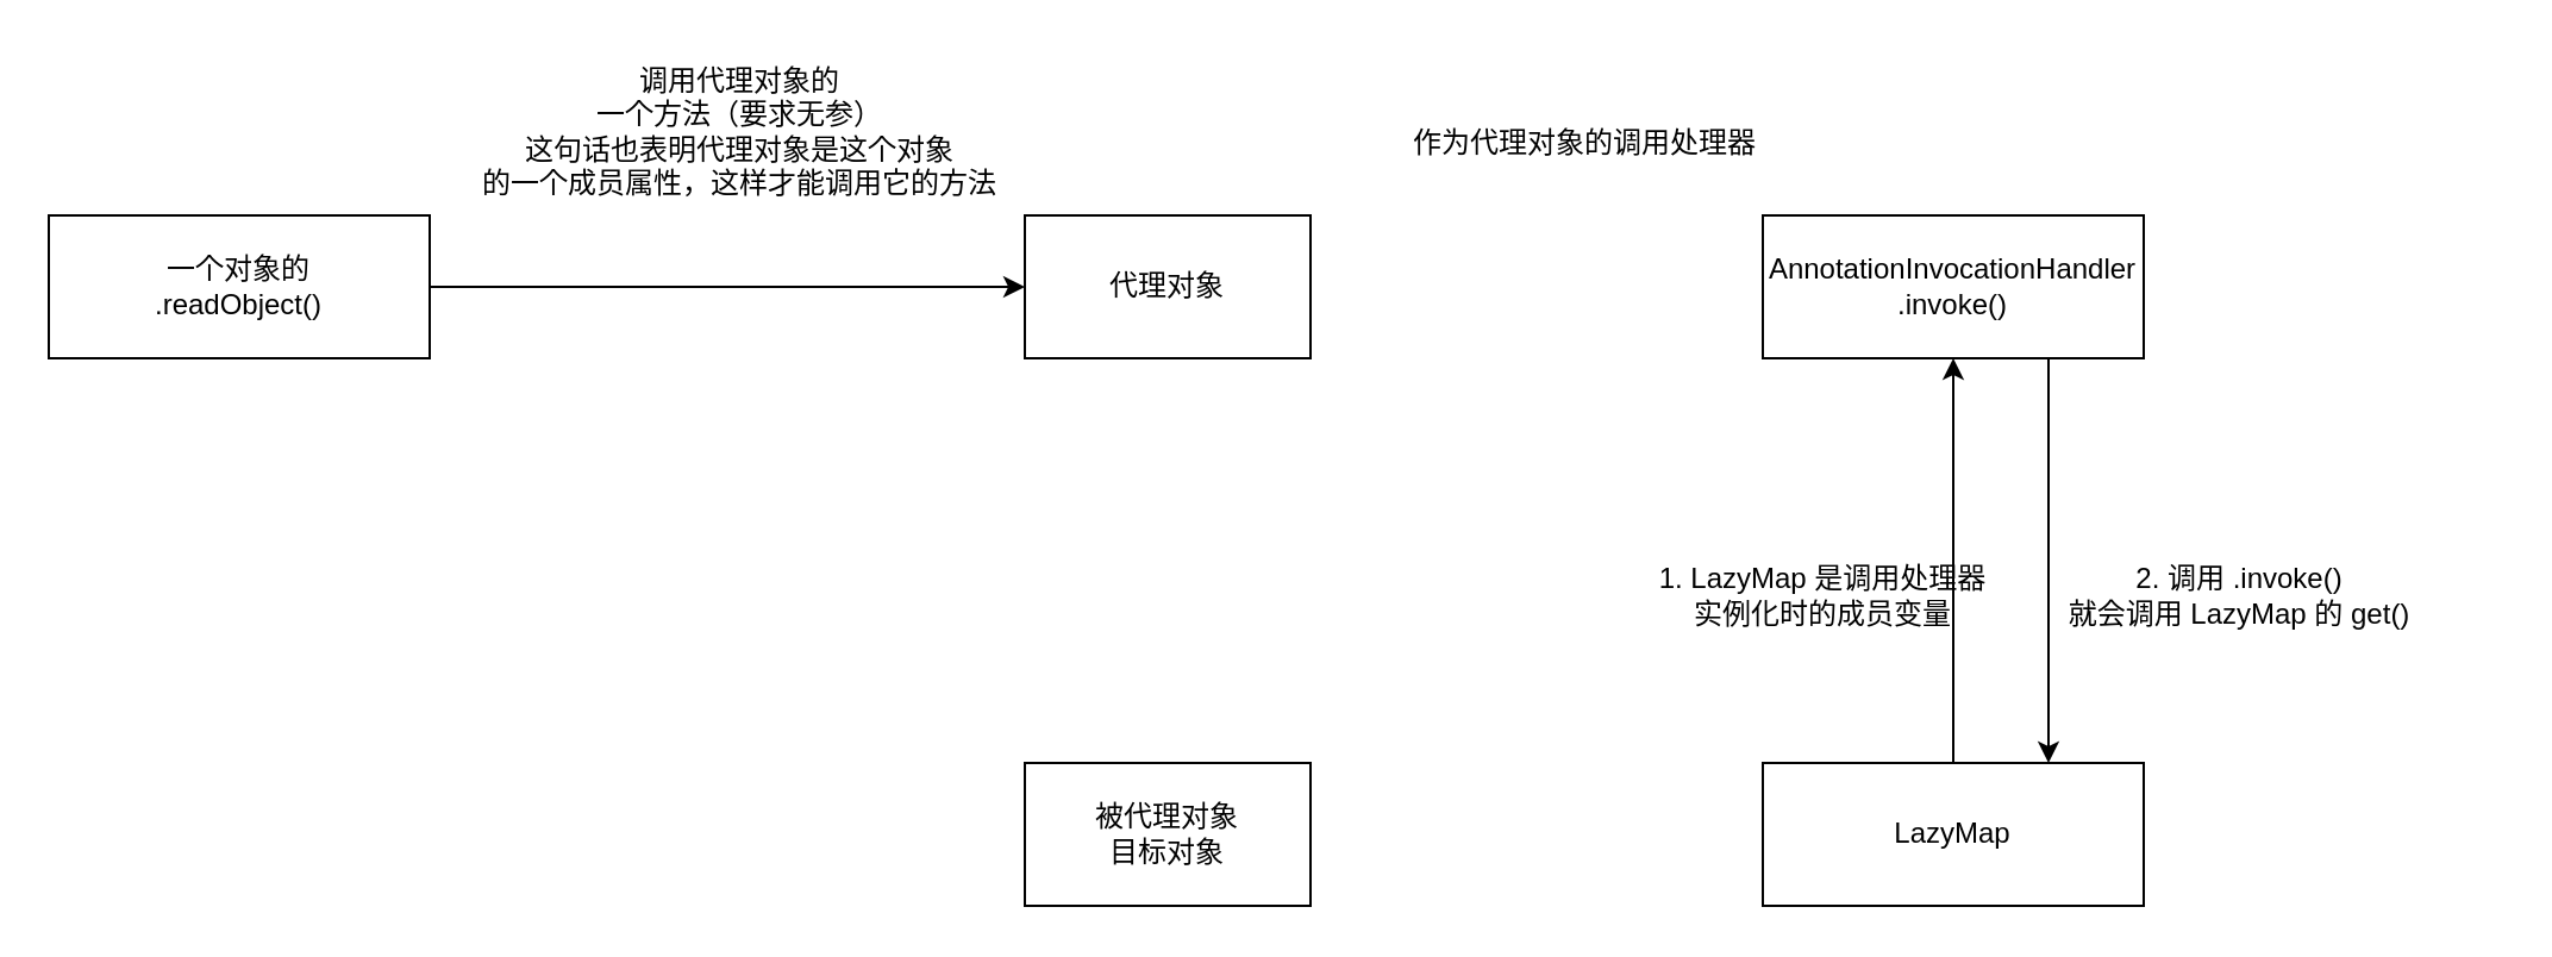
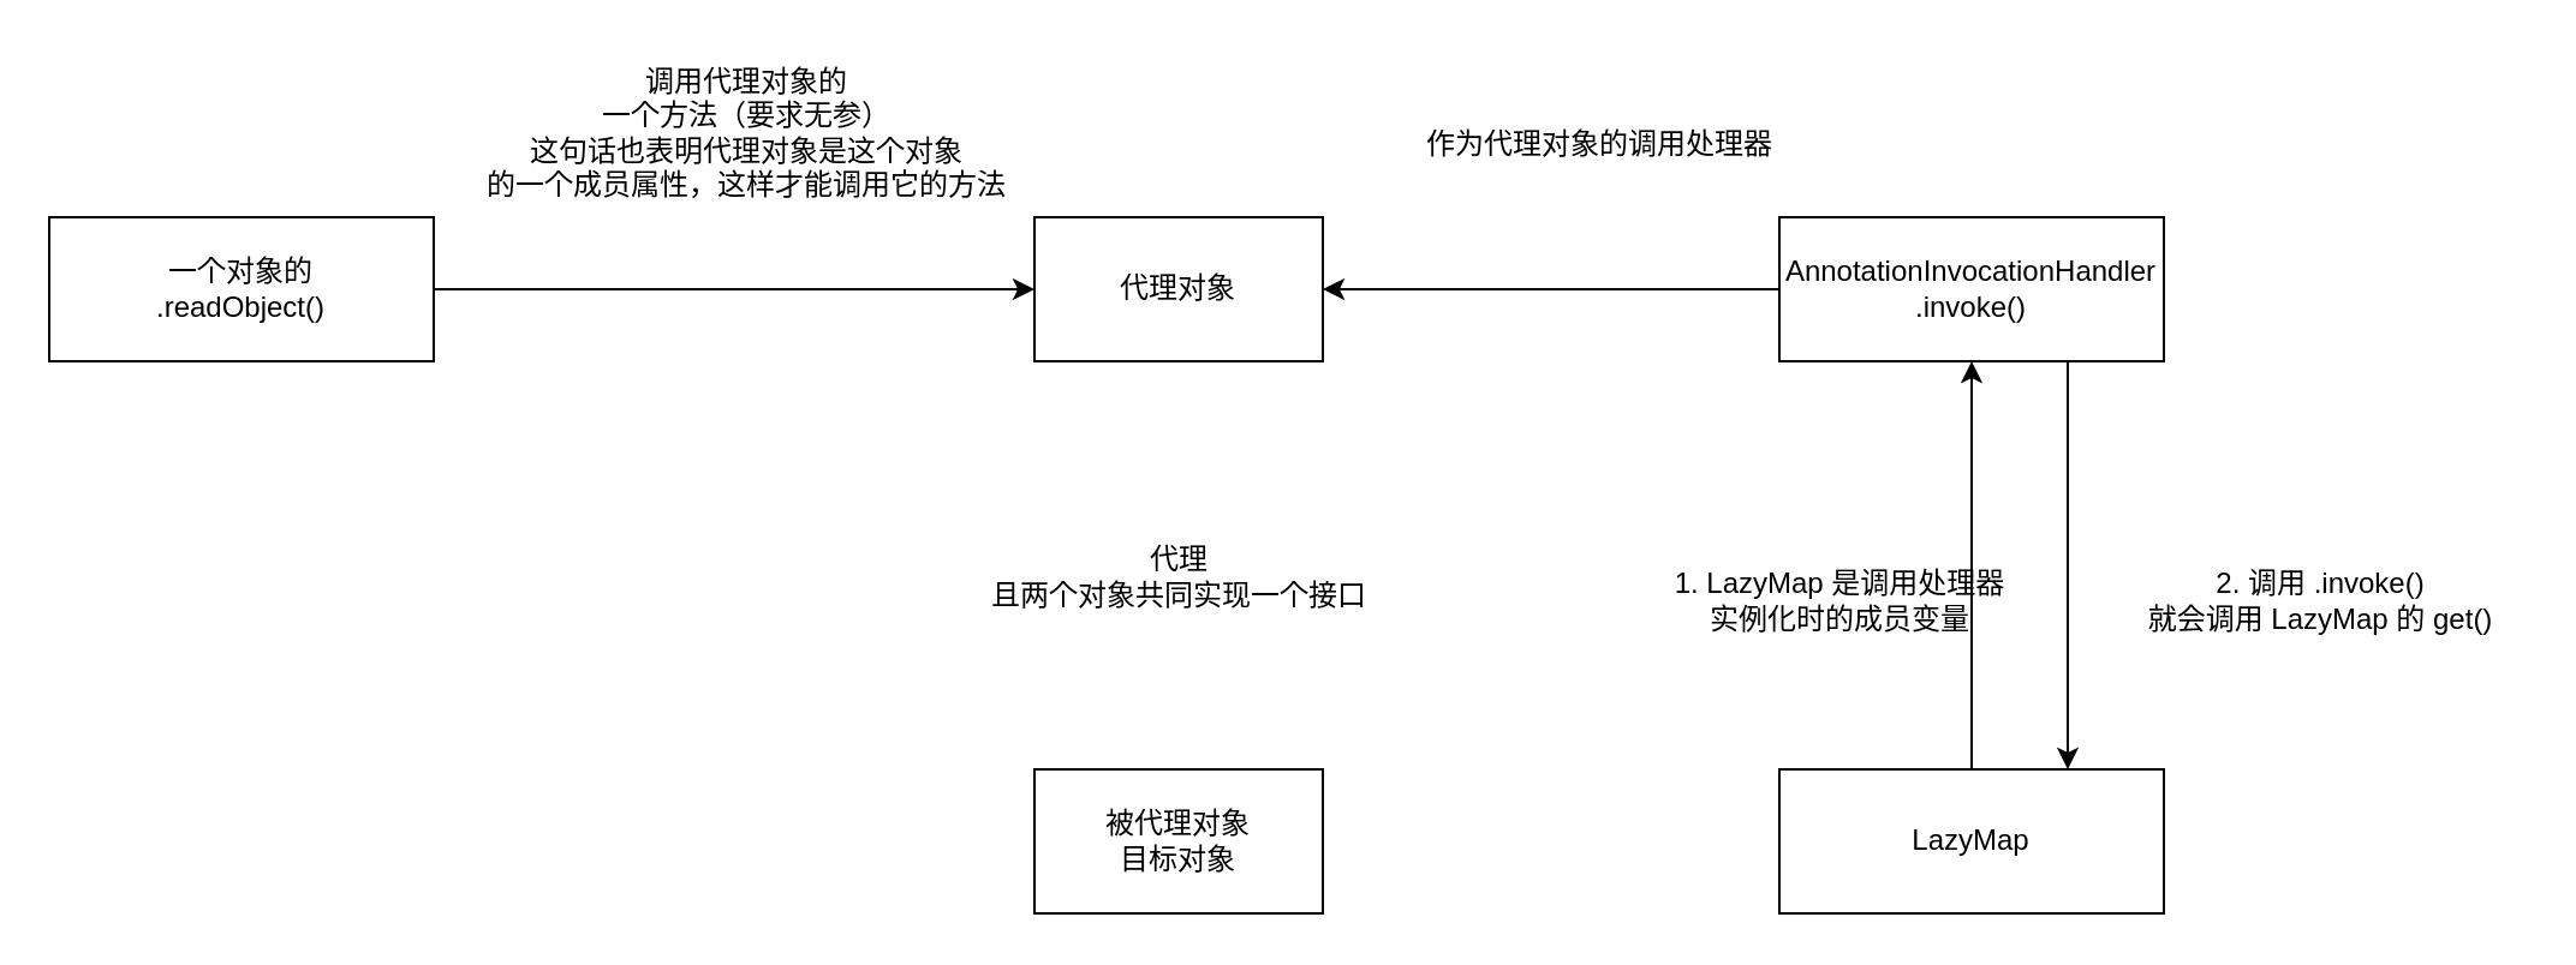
  <mxCell id="0" />
  <mxCell id="1" parent="0" />
  <mxCell id="2" style="edgeStyle=orthogonalEdgeStyle;rounded=0;orthogonalLoop=1;jettySize=auto;html=1;exitX=0.5;exitY=0;exitDx=0;exitDy=0;entryX=0.5;entryY=1;entryDx=0;entryDy=0;" edge="1" parent="1" source="3" target="6"><mxGeometry relative="1" as="geometry" /></mxCell>
  <mxCell id="3" value="LazyMap" style="rounded=0;whiteSpace=wrap;html=1;" vertex="1" parent="1"><mxGeometry x="740" y="320" width="160" height="60" as="geometry" /></mxCell>
  <mxCell id="4" style="edgeStyle=orthogonalEdgeStyle;rounded=0;orthogonalLoop=1;jettySize=auto;html=1;exitX=0.75;exitY=1;exitDx=0;exitDy=0;entryX=0.75;entryY=0;entryDx=0;entryDy=0;" edge="1" parent="1" source="6" target="3"><mxGeometry relative="1" as="geometry" /></mxCell>
+ <mxCell id="5" style="edgeStyle=orthogonalEdgeStyle;rounded=0;orthogonalLoop=1;jettySize=auto;html=1;exitX=0;exitY=0.5;exitDx=0;exitDy=0;entryX=1;entryY=0.5;entryDx=0;entryDy=0;" edge="1" parent="1" source="6" target="9"><mxGeometry relative="1" as="geometry" /></mxCell>
  <mxCell id="6" value="AnnotationInvocationHandler&lt;br&gt;.invoke()" style="rounded=0;whiteSpace=wrap;html=1;" vertex="1" parent="1"><mxGeometry x="740" y="90" width="160" height="60" as="geometry" /></mxCell>
  <mxCell id="7" style="edgeStyle=orthogonalEdgeStyle;rounded=0;orthogonalLoop=1;jettySize=auto;html=1;exitX=1;exitY=0.5;exitDx=0;exitDy=0;entryX=0;entryY=0.5;entryDx=0;entryDy=0;" edge="1" parent="1" source="8" target="9"><mxGeometry relative="1" as="geometry" /></mxCell>
  <mxCell id="8" value="一个对象的&lt;br&gt;.readObject()" style="rounded=0;whiteSpace=wrap;html=1;" vertex="1" parent="1"><mxGeometry x="20" y="90" width="160" height="60" as="geometry" /></mxCell>
  <mxCell id="9" value="代理对象" style="whiteSpace=wrap;html=1;rounded=0;" vertex="1" parent="1"><mxGeometry x="430" y="90" width="120" height="60" as="geometry" /></mxCell>
  <mxCell id="10" value="作为代理对象的调用处理器" style="text;html=1;align=center;verticalAlign=middle;resizable=0;points=[];autosize=1;strokeColor=none;fillColor=none;" vertex="1" parent="1"><mxGeometry x="580" y="45" width="170" height="30" as="geometry" /></mxCell>
  <mxCell id="11" value="1. LazyMap 是调用处理器&lt;br&gt;实例化时的成员变量" style="text;html=1;align=center;verticalAlign=middle;resizable=0;points=[];autosize=1;strokeColor=none;fillColor=none;" vertex="1" parent="1"><mxGeometry x="685" y="230" width="160" height="40" as="geometry" /></mxCell>
- <mxCell id="12" value="2. 调用 .invoke()&lt;br&gt;就会调用 LazyMap 的 get()" style="text;html=1;align=center;verticalAlign=middle;resizable=0;points=[];autosize=1;strokeColor=none;fillColor=none;" vertex="1" parent="1"><mxGeometry x="855" y="230" width="170" height="40" as="geometry" /></mxCell>
+ <mxCell id="12" value="2. 调用 .invoke()&lt;br&gt;就会调用 LazyMap 的 get()" style="text;html=1;align=center;verticalAlign=middle;resizable=0;points=[];autosize=1;strokeColor=none;fillColor=none;" vertex="1" parent="1"><mxGeometry x="880" y="230" width="170" height="40" as="geometry" /></mxCell>
  <mxCell id="13" value="被代理对象&lt;br&gt;目标对象" style="rounded=0;whiteSpace=wrap;html=1;" vertex="1" parent="1"><mxGeometry x="430" y="320" width="120" height="60" as="geometry" /></mxCell>
  <mxCell id="14" value="调用代理对象的&lt;br&gt;一个方法（要求无参）&lt;br&gt;这句话也表明代理对象是这个对象&lt;br&gt;的一个成员属性，这样才能调用它的方法" style="text;html=1;align=center;verticalAlign=middle;resizable=0;points=[];autosize=1;strokeColor=none;fillColor=none;" vertex="1" parent="1"><mxGeometry x="190" y="20" width="240" height="70" as="geometry" /></mxCell>
+ <mxCell id="15" value="代理&lt;br&gt;且两个对象共同实现一个接口" style="text;html=1;align=center;verticalAlign=middle;resizable=0;points=[];autosize=1;strokeColor=none;fillColor=none;" vertex="1" parent="1"><mxGeometry x="400" y="220" width="180" height="40" as="geometry" /></mxCell>
